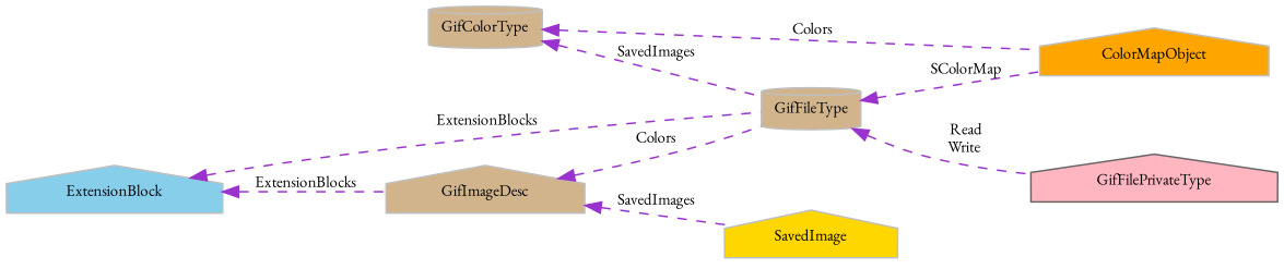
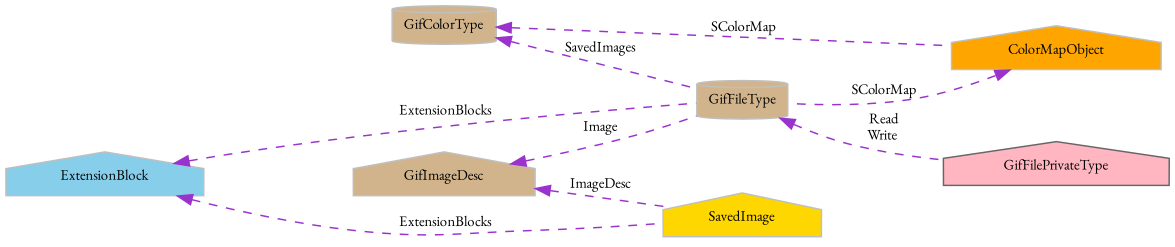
  digraph {
    fontname="EB Garamond"
    rankdir=LR
    node [color=grey75 fillcolor=tan fontname="EB Garamond" fontsize=10 shape=house style=filled]
    edge [color=darkorchid3 dir=back fontname="EB Garamond" fontsize=10 labelfontname=Helvetica labelfontsize=10 style=dashed]
    n1 [color=gray40 fillcolor=lightpink fontcolor=black height=0.2 label=GifFilePrivateType width=0.4]
    n2 [height=0.2 label=GifFileType shape=cylinder width=0.4]
    n3 [fillcolor=orange height=0.2 label=ColorMapObject width=0.4]
    n4 [height=0.2 label=GifImageDesc width=0.4]
    n5 [fillcolor=gold height=0.2 label=SavedImage width=0.4]
    n6 [height=0.2 label=GifColorType shape=cylinder width=0.4]
    n7 [fillcolor=skyblue height=0.2 label=ExtensionBlock width=0.4]
    n2 -> n1 [label=" Read\nWrite"]
-   n2 -> n3 [label=" SColorMap"]
-   n4 -> n2 [label=" Colors"]
-   n4 -> n5 [label=" SavedImages"]
+   n3 -> n2 [label=" SColorMap"]
+   n4 -> n2 [label=" Image"]
+   n4 -> n5 [label=" ImageDesc"]
    n6 -> n2 [label=" SavedImages"]
-   n6 -> n3 [label=" Colors"]
+   n6 -> n3 [label=" SColorMap"]
    n7 -> n2 [label=" ExtensionBlocks"]
-   n7 -> n4 [label=" ExtensionBlocks"]
+   n7 -> n5 [label=" ExtensionBlocks"]
  }
